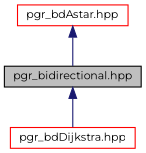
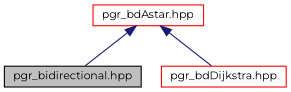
  digraph {
    fontname=Montserrat
    node [color=red fillcolor=white fontname=Montserrat fontsize=10 shape=record style=filled]
    edge [color=midnightblue dir=back fontname=Montserrat fontsize=10 labelfontname=Helvetica labelfontsize=10 style=solid]
    n1 [color=black fillcolor=grey75 fontcolor=black height=0.2 label="pgr_bidirectional.hpp" width=0.4]
    n2 [height=0.2 label="pgr_bdDijkstra.hpp" width=0.4]
    n3 [height=0.2 label="pgr_bdAstar.hpp" width=0.4]
-   n1 -> n2
+   n3 -> n2
    n3 -> n1
  }
